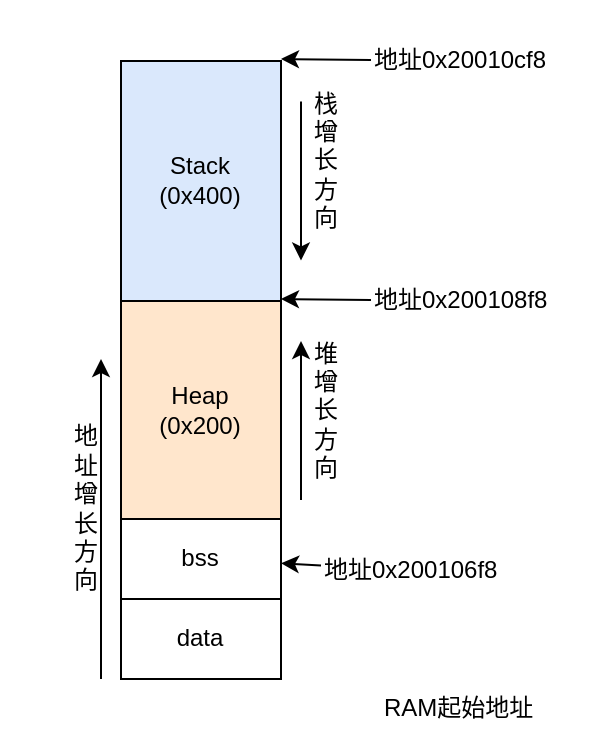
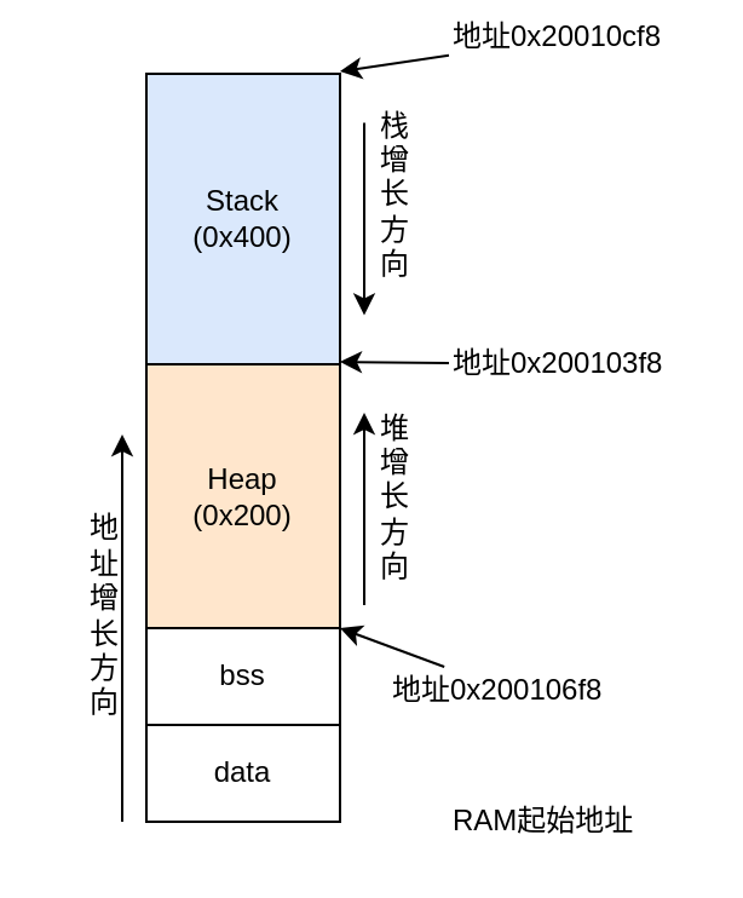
  <mxCell id="0" />
  <mxCell id="1" parent="0" />
  <mxCell id="2" value="data" style="rounded=0;whiteSpace=wrap;html=1;" vertex="1" parent="1"><mxGeometry x="60" y="299" width="80" height="40" as="geometry" /></mxCell>
  <mxCell id="3" value="bss" style="rounded=0;whiteSpace=wrap;html=1;" vertex="1" parent="1"><mxGeometry x="60" y="259" width="80" height="40" as="geometry" /></mxCell>
  <mxCell id="4" value="Heap&lt;br&gt;(0x200)" style="rounded=0;whiteSpace=wrap;html=1;fillColor=#ffe6cc;" vertex="1" parent="1"><mxGeometry x="60" y="150" width="80" height="109" as="geometry" /></mxCell>
  <mxCell id="5" value="Stack&lt;br&gt;(0x400)" style="rounded=0;whiteSpace=wrap;html=1;fillColor=#dae8fc;" vertex="1" parent="1"><mxGeometry x="60" y="30" width="80" height="120" as="geometry" /></mxCell>
  <mxCell id="6" value="" style="endArrow=classic;html=1;" edge="1" parent="1"><mxGeometry width="50" height="50" relative="1" as="geometry"><mxPoint x="50" y="339" as="sourcePoint" /><mxPoint x="50" y="179" as="targetPoint" /></mxGeometry></mxCell>
- <mxCell id="7" value="RAM起始地址" style="text;html=1;align=left;verticalAlign=middle;resizable=0;points=[];autosize=1;strokeColor=none;" vertex="1" parent="1"><mxGeometry x="190" y="344" width="90" height="20" as="geometry" /></mxCell>
+ <mxCell id="7" value="RAM起始地址" style="text;html=1;align=left;verticalAlign=middle;resizable=0;points=[];autosize=1;strokeColor=none;" vertex="1" parent="1"><mxGeometry x="185" y="329" width="90" height="20" as="geometry" /></mxCell>
  <mxCell id="8" value="地&lt;br&gt;址&lt;br&gt;增&lt;br&gt;长&lt;br&gt;方&lt;br&gt;向" style="text;html=1;align=right;verticalAlign=middle;resizable=0;points=[];autosize=1;strokeColor=none;" vertex="1" parent="1"><mxGeometry x="20" y="209" width="30" height="90" as="geometry" /></mxCell>
  <mxCell id="9" value="" style="endArrow=classic;html=1;" edge="1" parent="1"><mxGeometry width="50" height="50" relative="1" as="geometry"><mxPoint x="150" y="249.5" as="sourcePoint" /><mxPoint x="150" y="170" as="targetPoint" /></mxGeometry></mxCell>
  <mxCell id="10" value="堆&lt;br&gt;增&lt;br&gt;长&lt;br&gt;方&lt;br&gt;向" style="text;html=1;align=left;verticalAlign=middle;resizable=0;points=[];autosize=1;strokeColor=none;" vertex="1" parent="1"><mxGeometry x="155" y="164.5" width="30" height="80" as="geometry" /></mxCell>
  <mxCell id="11" value="" style="endArrow=classic;html=1;" edge="1" parent="1"><mxGeometry width="50" height="50" relative="1" as="geometry"><mxPoint x="150" y="50.25" as="sourcePoint" /><mxPoint x="150" y="129.75" as="targetPoint" /></mxGeometry></mxCell>
  <mxCell id="12" value="栈&lt;br&gt;增&lt;br&gt;长&lt;br&gt;方&lt;br&gt;向" style="text;html=1;align=left;verticalAlign=middle;resizable=0;points=[];autosize=1;strokeColor=none;" vertex="1" parent="1"><mxGeometry x="155" y="40" width="30" height="80" as="geometry" /></mxCell>
- <mxCell id="13" value="" style="edgeStyle=none;rounded=0;orthogonalLoop=1;jettySize=auto;html=1;" edge="1" parent="1" source="14" target="3"><mxGeometry relative="1" as="geometry" /></mxCell>
+ <mxCell id="13" value="" style="edgeStyle=none;rounded=0;orthogonalLoop=1;jettySize=auto;html=1;entryX=1;entryY=1;entryDx=0;entryDy=0;" edge="1" parent="1" source="14" target="4"><mxGeometry relative="1" as="geometry" /></mxCell>
  <mxCell id="14" value="地址0x200106f8" style="text;html=1;align=left;verticalAlign=middle;resizable=0;points=[];autosize=1;strokeColor=none;" vertex="1" parent="1"><mxGeometry x="160" y="275" width="100" height="20" as="geometry" /></mxCell>
  <mxCell id="15" value="" style="edgeStyle=none;rounded=0;orthogonalLoop=1;jettySize=auto;html=1;entryX=1;entryY=1;entryDx=0;entryDy=0;" edge="1" parent="1" source="16"><mxGeometry relative="1" as="geometry"><mxPoint x="140" y="149" as="targetPoint" /></mxGeometry></mxCell>
- <mxCell id="16" value="地址0x200108f8" style="text;html=1;align=left;verticalAlign=middle;resizable=0;points=[];autosize=1;strokeColor=none;" vertex="1" parent="1"><mxGeometry x="185" y="140" width="100" height="20" as="geometry" /></mxCell>
+ <mxCell id="16" value="地址0x200103f8" style="text;html=1;align=left;verticalAlign=middle;resizable=0;points=[];autosize=1;strokeColor=none;" vertex="1" parent="1"><mxGeometry x="185" y="140" width="100" height="20" as="geometry" /></mxCell>
  <mxCell id="17" value="" style="edgeStyle=none;rounded=0;orthogonalLoop=1;jettySize=auto;html=1;entryX=1;entryY=1;entryDx=0;entryDy=0;" edge="1" parent="1" source="18"><mxGeometry relative="1" as="geometry"><mxPoint x="140" y="29" as="targetPoint" /></mxGeometry></mxCell>
- <mxCell id="18" value="地址0x20010cf8" style="text;html=1;align=left;verticalAlign=middle;resizable=0;points=[];autosize=1;strokeColor=none;" vertex="1" parent="1"><mxGeometry x="185" y="20" width="100" height="20" as="geometry" /></mxCell>
+ <mxCell id="18" value="地址0x20010cf8" style="text;html=1;align=left;verticalAlign=middle;resizable=0;points=[];autosize=1;strokeColor=none;" vertex="1" parent="1"><mxGeometry x="185" y="5" width="100" height="20" as="geometry" /></mxCell>
